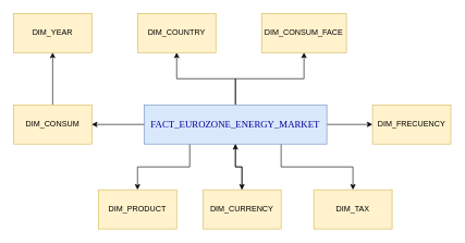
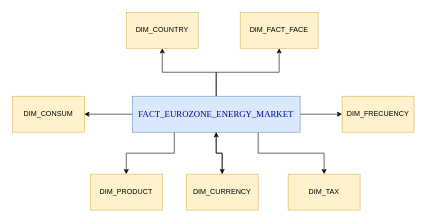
  <mxCell id="0" />
  <mxCell id="1" parent="0" />
  <mxCell id="2" value="" style="edgeStyle=orthogonalEdgeStyle;rounded=0;orthogonalLoop=1;jettySize=auto;html=1;" parent="1" source="8" target="12" edge="1"><mxGeometry relative="1" as="geometry" /></mxCell>
  <mxCell id="3" value="" style="edgeStyle=orthogonalEdgeStyle;rounded=0;orthogonalLoop=1;jettySize=auto;html=1;" parent="1" source="8" target="13" edge="1"><mxGeometry relative="1" as="geometry" /></mxCell>
  <mxCell id="4" style="edgeStyle=orthogonalEdgeStyle;rounded=0;orthogonalLoop=1;jettySize=auto;html=1;exitX=0.25;exitY=1;exitDx=0;exitDy=0;entryX=0.5;entryY=0;entryDx=0;entryDy=0;" parent="1" source="8" target="14" edge="1"><mxGeometry relative="1" as="geometry" /></mxCell>
  <mxCell id="5" value="" style="edgeStyle=orthogonalEdgeStyle;rounded=0;orthogonalLoop=1;jettySize=auto;html=1;" edge="1" parent="1" source="8" target="15"><mxGeometry relative="1" as="geometry" /></mxCell>
  <mxCell id="6" value="" style="edgeStyle=orthogonalEdgeStyle;rounded=0;orthogonalLoop=1;jettySize=auto;html=1;" edge="1" parent="1" source="8" target="19"><mxGeometry relative="1" as="geometry" /></mxCell>
  <mxCell id="7" style="edgeStyle=orthogonalEdgeStyle;rounded=0;orthogonalLoop=1;jettySize=auto;html=1;exitX=0.75;exitY=1;exitDx=0;exitDy=0;" edge="1" parent="1" source="8" target="17"><mxGeometry relative="1" as="geometry" /></mxCell>
  <mxCell id="8" value="&lt;div style=&quot;caret-color: rgb(0, 0, 0); color: rgb(0, 0, 0); font-style: normal; font-variant-caps: normal; font-weight: 400; letter-spacing: normal; text-align: start; text-indent: 0px; text-transform: none; word-spacing: 0px; -webkit-text-stroke-width: 0px; text-decoration: none;&quot; title=&quot;Page 7&quot; class=&quot;page&quot;&gt;&lt;div class=&quot;layoutArea&quot;&gt;&lt;div class=&quot;column&quot;&gt;&lt;p&gt;&lt;span style=&quot;font-size: 11pt; font-family: ArialMT; color: rgb(0, 0, 153);&quot;&gt;FACT_EUROZONE_ENERGY_MARKET&lt;/span&gt;&lt;/p&gt;&lt;/div&gt;&lt;/div&gt;&lt;/div&gt;" style="rounded=0;whiteSpace=wrap;html=1;fillColor=#dae8fc;strokeColor=#6c8ebf;" parent="1" vertex="1"><mxGeometry x="220" y="160" width="280" height="60" as="geometry" /></mxCell>
- <mxCell id="9" value="DIM_YEAR" style="rounded=0;whiteSpace=wrap;html=1;fillColor=#fff2cc;strokeColor=#d6b656;" parent="1" vertex="1"><mxGeometry x="20" y="20" width="120" height="60" as="geometry" /></mxCell>
- <mxCell id="10" value="" style="edgeStyle=orthogonalEdgeStyle;rounded=0;orthogonalLoop=1;jettySize=auto;html=1;" parent="1" source="11" target="9" edge="1"><mxGeometry relative="1" as="geometry" /></mxCell>
  <mxCell id="11" value="DIM_CONSUM" style="rounded=0;whiteSpace=wrap;html=1;fillColor=#fff2cc;strokeColor=#d6b656;" parent="1" vertex="1"><mxGeometry x="20" y="160" width="120" height="60" as="geometry" /></mxCell>
  <mxCell id="12" value="DIM_COUNTRY" style="rounded=0;whiteSpace=wrap;html=1;fillColor=#fff2cc;strokeColor=#d6b656;" parent="1" vertex="1"><mxGeometry x="210" y="20" width="120" height="60" as="geometry" /></mxCell>
- <mxCell id="13" value="DIM_CONSUM_FACE" style="rounded=0;whiteSpace=wrap;html=1;fillColor=#fff2cc;strokeColor=#d6b656;" parent="1" vertex="1"><mxGeometry x="400" y="20" width="130" height="60" as="geometry" /></mxCell>
+ <mxCell id="13" value="DIM_FACT_FACE" style="rounded=0;whiteSpace=wrap;html=1;fillColor=#fff2cc;strokeColor=#d6b656;" parent="1" vertex="1"><mxGeometry x="400" y="20" width="130" height="60" as="geometry" /></mxCell>
  <mxCell id="14" value="DIM_PRODUCT" style="rounded=0;whiteSpace=wrap;html=1;fillColor=#fff2cc;strokeColor=#d6b656;" parent="1" vertex="1"><mxGeometry x="150" y="290" width="120" height="60" as="geometry" /></mxCell>
  <mxCell id="15" value="DIM_FRECUENCY" style="rounded=0;whiteSpace=wrap;html=1;fillColor=#fff2cc;strokeColor=#d6b656;" parent="1" vertex="1"><mxGeometry x="570" y="160" width="120" height="60" as="geometry" /></mxCell>
  <mxCell id="16" value="" style="endArrow=classic;html=1;rounded=0;entryX=1;entryY=0.5;entryDx=0;entryDy=0;" parent="1" target="11" edge="1"><mxGeometry width="50" height="50" relative="1" as="geometry"><mxPoint x="220" y="190" as="sourcePoint" /><mxPoint x="270" y="140" as="targetPoint" /></mxGeometry></mxCell>
  <mxCell id="17" value="DIM_TAX" style="rounded=0;whiteSpace=wrap;html=1;fillColor=#fff2cc;strokeColor=#d6b656;" vertex="1" parent="1"><mxGeometry x="480" y="290" width="120" height="60" as="geometry" /></mxCell>
  <mxCell id="18" value="" style="edgeStyle=orthogonalEdgeStyle;rounded=0;orthogonalLoop=1;jettySize=auto;html=1;" edge="1" parent="1" source="19" target="8"><mxGeometry relative="1" as="geometry" /></mxCell>
  <mxCell id="19" value="DIM_CURRENCY" style="rounded=0;whiteSpace=wrap;html=1;fillColor=#fff2cc;strokeColor=#d6b656;" vertex="1" parent="1"><mxGeometry x="310" y="290" width="120" height="60" as="geometry" /></mxCell>
